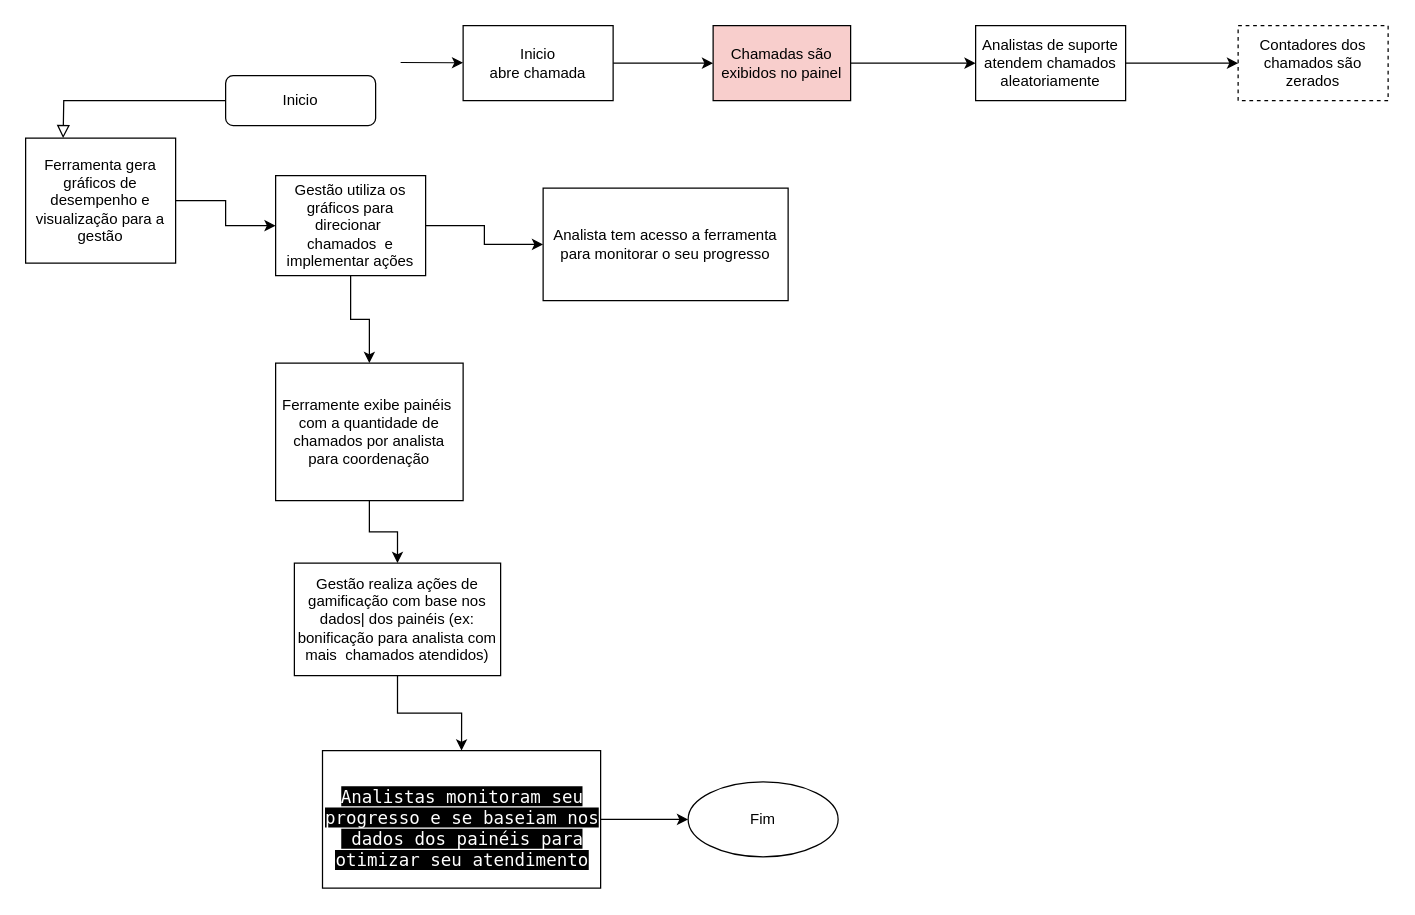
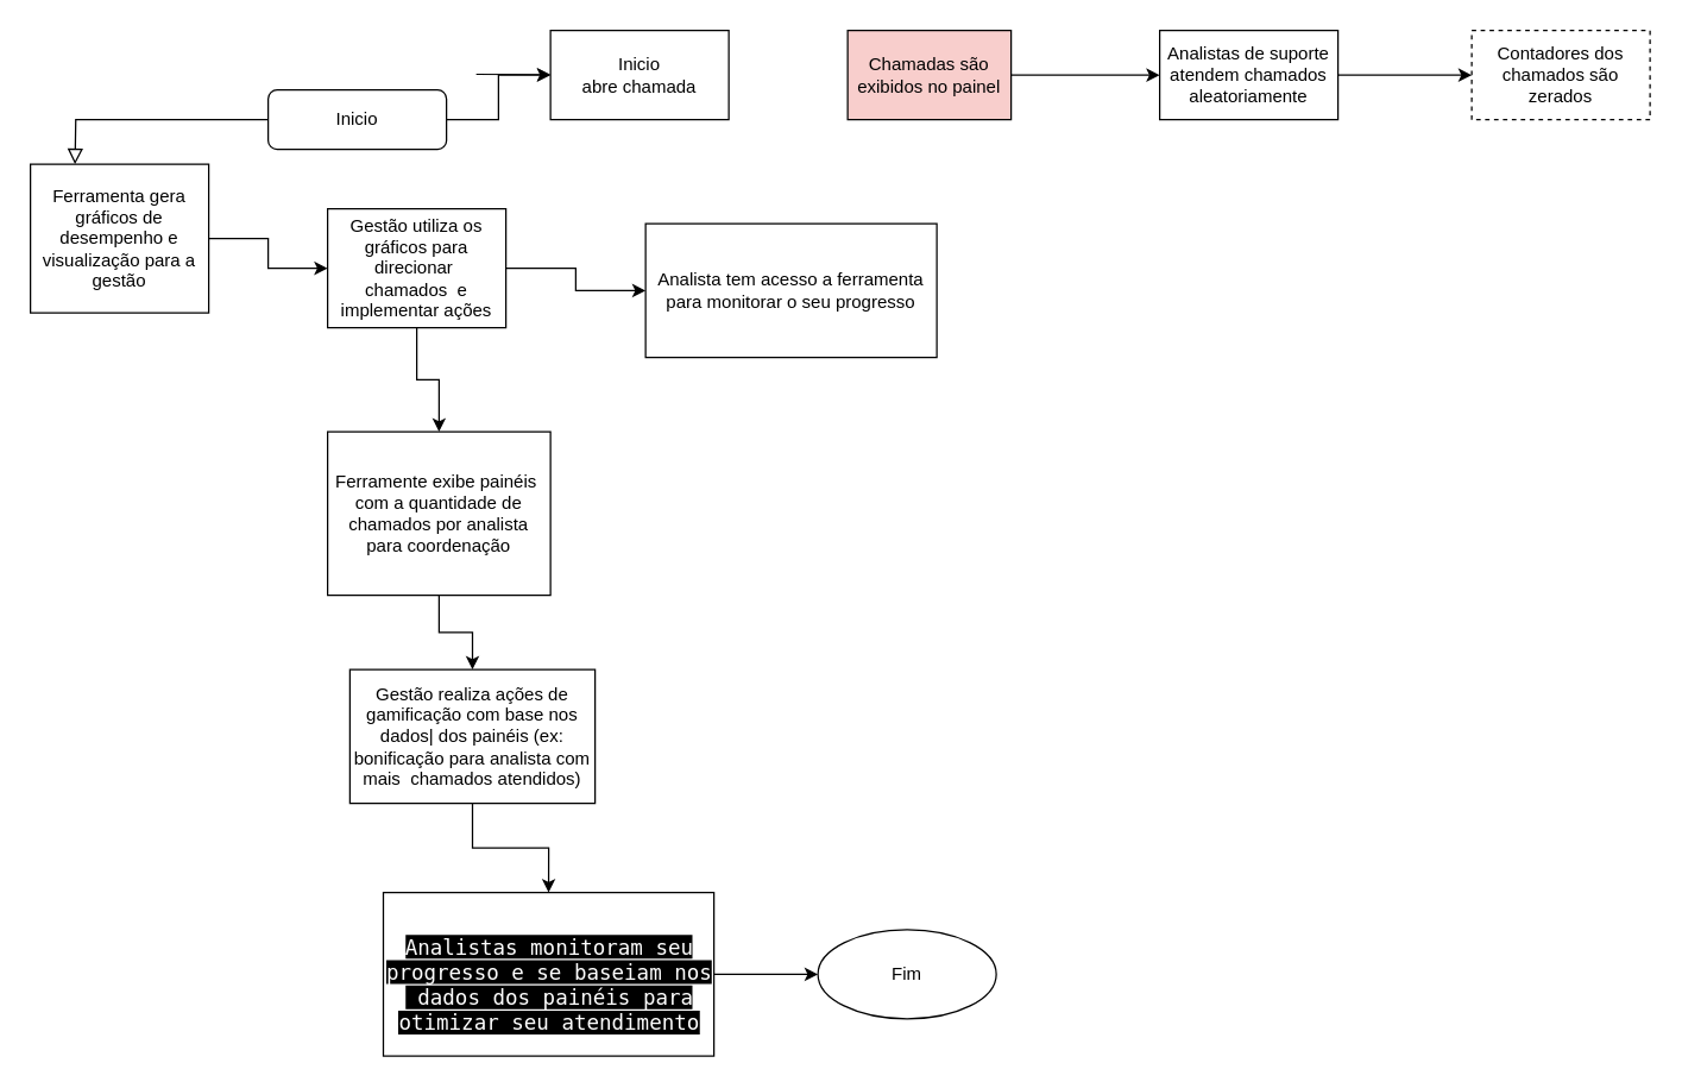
  <mxCell id="0" />
  <mxCell id="1" parent="0" />
  <mxCell id="2" value="" style="rounded=0;html=1;jettySize=auto;orthogonalLoop=1;fontSize=11;endArrow=block;endFill=0;endSize=8;strokeWidth=1;shadow=0;labelBackgroundColor=none;edgeStyle=orthogonalEdgeStyle;" parent="1" source="4" edge="1"><mxGeometry relative="1" as="geometry"><mxPoint x="50" y="110" as="targetPoint" /></mxGeometry></mxCell>
+ <mxCell id="3" style="edgeStyle=orthogonalEdgeStyle;rounded=0;orthogonalLoop=1;jettySize=auto;html=1;" edge="1" parent="1" source="4" target="7"><mxGeometry relative="1" as="geometry" /></mxCell>
  <mxCell id="4" value="Inicio" style="rounded=1;whiteSpace=wrap;html=1;fontSize=12;glass=0;strokeWidth=1;shadow=0;" parent="1" vertex="1"><mxGeometry x="180" y="60" width="120" height="40" as="geometry" /></mxCell>
  <mxCell id="5" value="" style="endArrow=classic;html=1;rounded=0;" edge="1" parent="1" target="7"><mxGeometry relative="1" as="geometry"><mxPoint x="320" y="49.5" as="sourcePoint" /><mxPoint x="420" y="49.5" as="targetPoint" /></mxGeometry></mxCell>
- <mxCell id="6" style="edgeStyle=orthogonalEdgeStyle;rounded=0;orthogonalLoop=1;jettySize=auto;html=1;" edge="1" parent="1" source="7" target="9"><mxGeometry relative="1" as="geometry" /></mxCell>
  <mxCell id="7" value="Inicio&lt;br&gt;abre chamada" style="rounded=0;whiteSpace=wrap;html=1;" vertex="1" parent="1"><mxGeometry x="370" y="20" width="120" height="60" as="geometry" /></mxCell>
  <mxCell id="8" style="edgeStyle=orthogonalEdgeStyle;rounded=0;orthogonalLoop=1;jettySize=auto;html=1;" edge="1" parent="1" source="9" target="11"><mxGeometry relative="1" as="geometry" /></mxCell>
  <mxCell id="9" value="Chamadas são&lt;br&gt;exibidos no painel" style="rounded=0;whiteSpace=wrap;html=1;fillColor=#f8cecc;" vertex="1" parent="1"><mxGeometry x="570" y="20" width="110" height="60" as="geometry" /></mxCell>
  <mxCell id="10" style="edgeStyle=orthogonalEdgeStyle;rounded=0;orthogonalLoop=1;jettySize=auto;html=1;" edge="1" parent="1" source="11" target="12"><mxGeometry relative="1" as="geometry" /></mxCell>
  <mxCell id="11" value="Analistas de suporte atendem chamados aleatoriamente" style="rounded=0;whiteSpace=wrap;html=1;" vertex="1" parent="1"><mxGeometry x="780" y="20" width="120" height="60" as="geometry" /></mxCell>
  <mxCell id="12" value="Contadores dos chamados são zerados" style="rounded=0;whiteSpace=wrap;html=1;dashed=1;" vertex="1" parent="1"><mxGeometry x="990" y="20" width="120" height="60" as="geometry" /></mxCell>
  <mxCell id="13" value="" style="edgeStyle=orthogonalEdgeStyle;rounded=0;orthogonalLoop=1;jettySize=auto;html=1;" edge="1" parent="1" source="15" target="18"><mxGeometry relative="1" as="geometry" /></mxCell>
  <mxCell id="14" style="edgeStyle=orthogonalEdgeStyle;rounded=0;orthogonalLoop=1;jettySize=auto;html=1;" edge="1" parent="1" source="15" target="20"><mxGeometry relative="1" as="geometry" /></mxCell>
  <mxCell id="15" value="Gestão utiliza os gráficos para direcionar&amp;nbsp; chamados&amp;nbsp; e implementar ações" style="rounded=0;whiteSpace=wrap;html=1;" vertex="1" parent="1"><mxGeometry x="220" y="140" width="120" height="80" as="geometry" /></mxCell>
  <mxCell id="16" style="edgeStyle=orthogonalEdgeStyle;rounded=0;orthogonalLoop=1;jettySize=auto;html=1;entryX=0;entryY=0.5;entryDx=0;entryDy=0;" edge="1" parent="1" source="17" target="15"><mxGeometry relative="1" as="geometry" /></mxCell>
  <mxCell id="17" value="Ferramenta gera gráficos de desempenho e visualização para a gestão" style="rounded=0;whiteSpace=wrap;html=1;" vertex="1" parent="1"><mxGeometry y="110" width="120" height="100" as="geometry" x="20" /></mxCell>
  <mxCell id="18" value="Analista tem acesso a ferramenta para monitorar o seu progresso" style="rounded=0;whiteSpace=wrap;html=1;" vertex="1" parent="1"><mxGeometry x="434" y="150" width="196" height="90" as="geometry" /></mxCell>
  <mxCell id="19" style="edgeStyle=orthogonalEdgeStyle;rounded=0;orthogonalLoop=1;jettySize=auto;html=1;" edge="1" parent="1" source="20" target="22"><mxGeometry relative="1" as="geometry"><mxPoint x="295" y="480" as="targetPoint" /></mxGeometry></mxCell>
  <mxCell id="20" value="Ferramente exibe painéis&amp;nbsp; com a quantidade de chamados por analista para coordenação" style="rounded=0;whiteSpace=wrap;html=1;" vertex="1" parent="1"><mxGeometry x="220" y="290" width="150" height="110" as="geometry" /></mxCell>
  <mxCell id="21" style="edgeStyle=orthogonalEdgeStyle;rounded=0;orthogonalLoop=1;jettySize=auto;html=1;entryX=0.5;entryY=0;entryDx=0;entryDy=0;" edge="1" parent="1" source="22" target="24"><mxGeometry relative="1" as="geometry" /></mxCell>
  <mxCell id="22" value=" Gestão realiza ações de gamificação com base nos dados| dos painéis (ex: bonificação para analista com mais&amp;nbsp; chamados atendidos)" style="rounded=0;whiteSpace=wrap;html=1;" vertex="1" parent="1"><mxGeometry x="235" y="450" width="165" height="90" as="geometry" /></mxCell>
  <mxCell id="23" style="edgeStyle=orthogonalEdgeStyle;rounded=0;orthogonalLoop=1;jettySize=auto;html=1;entryX=0;entryY=0.5;entryDx=0;entryDy=0;" edge="1" parent="1" source="24" target="25"><mxGeometry relative="1" as="geometry" /></mxCell>
  <mxCell id="24" value="&lt;br&gt;&lt;span style=&quot;color: rgb(255, 255, 255); font-family: &amp;quot;Söhne Mono&amp;quot;, Monaco, &amp;quot;Andale Mono&amp;quot;, &amp;quot;Ubuntu Mono&amp;quot;, monospace; font-size: 14px; font-style: normal; font-variant-ligatures: normal; font-variant-caps: normal; font-weight: 400; letter-spacing: normal; orphans: 2; text-align: left; text-indent: 0px; text-transform: none; widows: 2; word-spacing: 0px; -webkit-text-stroke-width: 0px; background-color: rgb(0, 0, 0); text-decoration-thickness: initial; text-decoration-style: initial; text-decoration-color: initial; float: none; display: inline !important;&quot;&gt; Analistas monitoram seu progresso e se baseiam nos&lt;br&gt;&amp;nbsp;dados dos painéis para otimizar seu atendimento   &lt;/span&gt;&lt;br&gt;" style="rounded=0;whiteSpace=wrap;html=1;" vertex="1" parent="1"><mxGeometry x="257.5" y="600" width="222.5" height="110" as="geometry" /></mxCell>
  <mxCell id="25" value="Fim" style="ellipse;whiteSpace=wrap;html=1;" vertex="1" parent="1"><mxGeometry x="550" y="625" width="120" height="60" as="geometry" /></mxCell>
